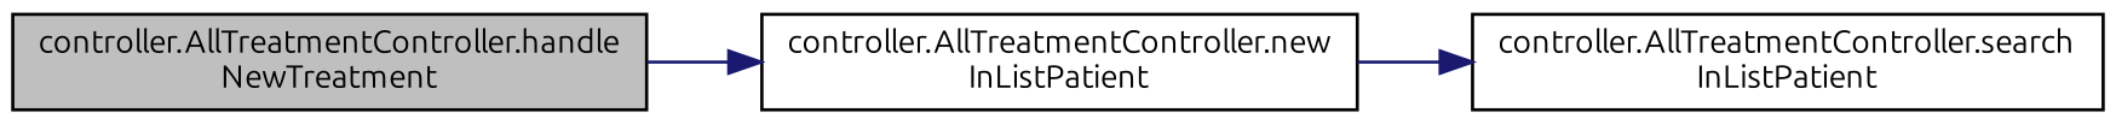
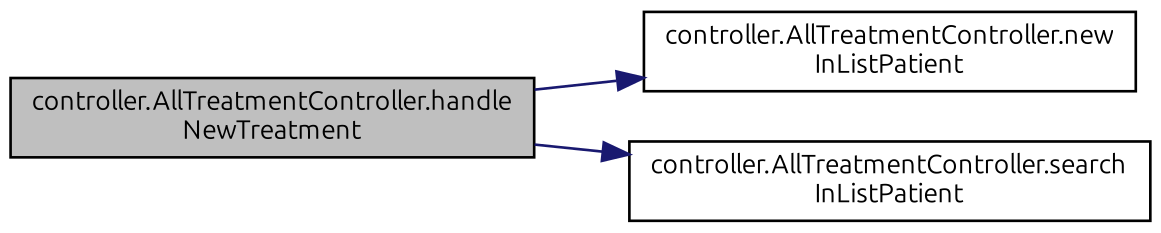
  digraph {
    fontname=Ubuntu
    rankdir=LR
    node [color=black fillcolor=white fontname=Ubuntu fontsize=10 shape=record style=filled]
    edge [color=midnightblue fontname=Ubuntu fontsize=10 labelfontname=Helvetica labelfontsize=10 style=solid]
    n1 [fillcolor=grey75 fontcolor=black height=0.2 label="controller.AllTreatmentController.handle\lNewTreatment" width=0.4]
    n2 [height=0.2 label="controller.AllTreatmentController.new\lInListPatient" width=0.4]
    n3 [height=0.2 label="controller.AllTreatmentController.search\lInListPatient" width=0.4]
    n1 -> n2
-   n2 -> n3
+   n1 -> n3
  }
